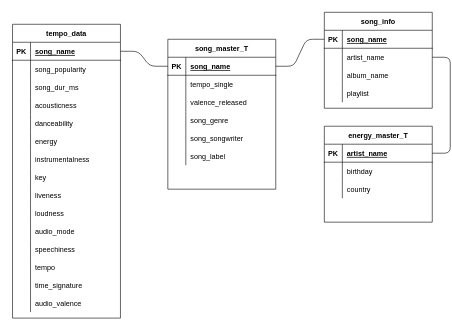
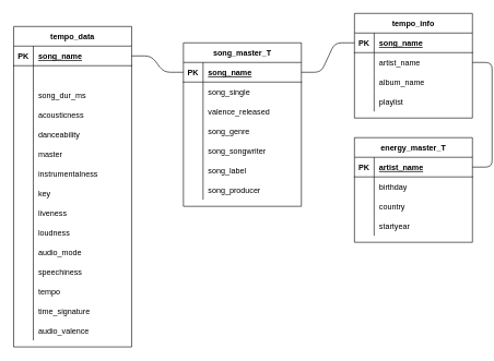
  <mxCell id="0" />
  <mxCell id="1" parent="0" />
  <mxCell id="2" value="tempo_data" style="shape=table;startSize=30;container=1;collapsible=1;childLayout=tableLayout;fixedRows=1;rowLines=0;fontStyle=1;align=center;resizeLast=1;" parent="1" vertex="1"><mxGeometry x="20" y="40" width="180" height="490" as="geometry" /></mxCell>
  <mxCell id="3" value="" style="shape=partialRectangle;collapsible=0;dropTarget=0;pointerEvents=0;fillColor=none;top=0;left=0;bottom=1;right=0;points=[[0,0.5],[1,0.5]];portConstraint=eastwest;" parent="2" vertex="1"><mxGeometry y="30" width="180" height="30" as="geometry" /></mxCell>
  <mxCell id="4" value="PK" style="shape=partialRectangle;connectable=0;fillColor=none;top=0;left=0;bottom=0;right=0;fontStyle=1;overflow=hidden;" parent="3" vertex="1"><mxGeometry width="30" height="30" as="geometry" /></mxCell>
  <mxCell id="5" value="song_name" style="shape=partialRectangle;connectable=0;fillColor=none;top=0;left=0;bottom=0;right=0;align=left;spacingLeft=6;fontStyle=5;overflow=hidden;" parent="3" vertex="1"><mxGeometry x="30" width="150" height="30" as="geometry" /></mxCell>
  <mxCell id="6" value="" style="shape=partialRectangle;collapsible=0;dropTarget=0;pointerEvents=0;fillColor=none;top=0;left=0;bottom=0;right=0;points=[[0,0.5],[1,0.5]];portConstraint=eastwest;" parent="2" vertex="1"><mxGeometry y="60" width="180" height="30" as="geometry" /></mxCell>
  <mxCell id="7" value="" style="shape=partialRectangle;connectable=0;fillColor=none;top=0;left=0;bottom=0;right=0;editable=1;overflow=hidden;" parent="6" vertex="1"><mxGeometry width="30" height="30" as="geometry" /></mxCell>
- <mxCell id="8" value="song_popularity" style="shape=partialRectangle;connectable=0;fillColor=none;top=0;left=0;bottom=0;right=0;align=left;spacingLeft=6;overflow=hidden;" parent="6" vertex="1"><mxGeometry x="30" width="150" height="30" as="geometry" /></mxCell>
  <mxCell id="9" value="" style="shape=partialRectangle;collapsible=0;dropTarget=0;pointerEvents=0;fillColor=none;top=0;left=0;bottom=0;right=0;points=[[0,0.5],[1,0.5]];portConstraint=eastwest;" parent="2" vertex="1"><mxGeometry y="90" width="180" height="30" as="geometry" /></mxCell>
  <mxCell id="10" value="" style="shape=partialRectangle;connectable=0;fillColor=none;top=0;left=0;bottom=0;right=0;editable=1;overflow=hidden;" parent="9" vertex="1"><mxGeometry width="30" height="30" as="geometry" /></mxCell>
  <mxCell id="11" value="song_dur_ms" style="shape=partialRectangle;connectable=0;fillColor=none;top=0;left=0;bottom=0;right=0;align=left;spacingLeft=6;overflow=hidden;" parent="9" vertex="1"><mxGeometry x="30" width="150" height="30" as="geometry" /></mxCell>
  <mxCell id="12" value="" style="shape=partialRectangle;collapsible=0;dropTarget=0;pointerEvents=0;fillColor=none;top=0;left=0;bottom=0;right=0;points=[[0,0.5],[1,0.5]];portConstraint=eastwest;" parent="2" vertex="1"><mxGeometry y="120" width="180" height="30" as="geometry" /></mxCell>
  <mxCell id="13" value="" style="shape=partialRectangle;connectable=0;fillColor=none;top=0;left=0;bottom=0;right=0;editable=1;overflow=hidden;" parent="12" vertex="1"><mxGeometry width="30" height="30" as="geometry" /></mxCell>
  <mxCell id="14" value="acousticness" style="shape=partialRectangle;connectable=0;fillColor=none;top=0;left=0;bottom=0;right=0;align=left;spacingLeft=6;overflow=hidden;" parent="12" vertex="1"><mxGeometry x="30" width="150" height="30" as="geometry" /></mxCell>
  <mxCell id="15" value="" style="shape=partialRectangle;collapsible=0;dropTarget=0;pointerEvents=0;fillColor=none;top=0;left=0;bottom=0;right=0;points=[[0,0.5],[1,0.5]];portConstraint=eastwest;" parent="2" vertex="1"><mxGeometry y="150" width="180" height="30" as="geometry" /></mxCell>
  <mxCell id="16" value="" style="shape=partialRectangle;connectable=0;fillColor=none;top=0;left=0;bottom=0;right=0;editable=1;overflow=hidden;" parent="15" vertex="1"><mxGeometry width="30" height="30" as="geometry" /></mxCell>
  <mxCell id="17" value="danceability" style="shape=partialRectangle;connectable=0;fillColor=none;top=0;left=0;bottom=0;right=0;align=left;spacingLeft=6;overflow=hidden;" parent="15" vertex="1"><mxGeometry x="30" width="150" height="30" as="geometry" /></mxCell>
  <mxCell id="18" value="" style="shape=partialRectangle;collapsible=0;dropTarget=0;pointerEvents=0;fillColor=none;top=0;left=0;bottom=0;right=0;points=[[0,0.5],[1,0.5]];portConstraint=eastwest;" parent="2" vertex="1"><mxGeometry y="180" width="180" height="30" as="geometry" /></mxCell>
  <mxCell id="19" value="" style="shape=partialRectangle;connectable=0;fillColor=none;top=0;left=0;bottom=0;right=0;editable=1;overflow=hidden;" parent="18" vertex="1"><mxGeometry width="30" height="30" as="geometry" /></mxCell>
- <mxCell id="20" value="energy" style="shape=partialRectangle;connectable=0;fillColor=none;top=0;left=0;bottom=0;right=0;align=left;spacingLeft=6;overflow=hidden;" parent="18" vertex="1"><mxGeometry x="30" width="150" height="30" as="geometry" /></mxCell>
+ <mxCell id="20" value="master" style="shape=partialRectangle;connectable=0;fillColor=none;top=0;left=0;bottom=0;right=0;align=left;spacingLeft=6;overflow=hidden;" parent="18" vertex="1"><mxGeometry x="30" width="150" height="30" as="geometry" /></mxCell>
  <mxCell id="21" value="" style="shape=partialRectangle;collapsible=0;dropTarget=0;pointerEvents=0;fillColor=none;top=0;left=0;bottom=0;right=0;points=[[0,0.5],[1,0.5]];portConstraint=eastwest;" parent="2" vertex="1"><mxGeometry y="210" width="180" height="30" as="geometry" /></mxCell>
  <mxCell id="22" value="" style="shape=partialRectangle;connectable=0;fillColor=none;top=0;left=0;bottom=0;right=0;editable=1;overflow=hidden;" parent="21" vertex="1"><mxGeometry width="30" height="30" as="geometry" /></mxCell>
  <mxCell id="23" value="instrumentalness" style="shape=partialRectangle;connectable=0;fillColor=none;top=0;left=0;bottom=0;right=0;align=left;spacingLeft=6;overflow=hidden;" parent="21" vertex="1"><mxGeometry x="30" width="150" height="30" as="geometry" /></mxCell>
  <mxCell id="24" value="" style="shape=partialRectangle;collapsible=0;dropTarget=0;pointerEvents=0;fillColor=none;top=0;left=0;bottom=0;right=0;points=[[0,0.5],[1,0.5]];portConstraint=eastwest;" parent="2" vertex="1"><mxGeometry y="240" width="180" height="30" as="geometry" /></mxCell>
  <mxCell id="25" value="" style="shape=partialRectangle;connectable=0;fillColor=none;top=0;left=0;bottom=0;right=0;editable=1;overflow=hidden;" parent="24" vertex="1"><mxGeometry width="30" height="30" as="geometry" /></mxCell>
  <mxCell id="26" value="key" style="shape=partialRectangle;connectable=0;fillColor=none;top=0;left=0;bottom=0;right=0;align=left;spacingLeft=6;overflow=hidden;" parent="24" vertex="1"><mxGeometry x="30" width="150" height="30" as="geometry" /></mxCell>
  <mxCell id="27" value="" style="shape=partialRectangle;collapsible=0;dropTarget=0;pointerEvents=0;fillColor=none;top=0;left=0;bottom=0;right=0;points=[[0,0.5],[1,0.5]];portConstraint=eastwest;" parent="2" vertex="1"><mxGeometry y="270" width="180" height="30" as="geometry" /></mxCell>
  <mxCell id="28" value="" style="shape=partialRectangle;connectable=0;fillColor=none;top=0;left=0;bottom=0;right=0;editable=1;overflow=hidden;" parent="27" vertex="1"><mxGeometry width="30" height="30" as="geometry" /></mxCell>
  <mxCell id="29" value="liveness" style="shape=partialRectangle;connectable=0;fillColor=none;top=0;left=0;bottom=0;right=0;align=left;spacingLeft=6;overflow=hidden;" parent="27" vertex="1"><mxGeometry x="30" width="150" height="30" as="geometry" /></mxCell>
  <mxCell id="30" value="" style="shape=partialRectangle;collapsible=0;dropTarget=0;pointerEvents=0;fillColor=none;top=0;left=0;bottom=0;right=0;points=[[0,0.5],[1,0.5]];portConstraint=eastwest;" parent="2" vertex="1"><mxGeometry y="300" width="180" height="30" as="geometry" /></mxCell>
  <mxCell id="31" value="" style="shape=partialRectangle;connectable=0;fillColor=none;top=0;left=0;bottom=0;right=0;editable=1;overflow=hidden;" parent="30" vertex="1"><mxGeometry width="30" height="30" as="geometry" /></mxCell>
  <mxCell id="32" value="loudness" style="shape=partialRectangle;connectable=0;fillColor=none;top=0;left=0;bottom=0;right=0;align=left;spacingLeft=6;overflow=hidden;" parent="30" vertex="1"><mxGeometry x="30" width="150" height="30" as="geometry" /></mxCell>
  <mxCell id="33" value="" style="shape=partialRectangle;collapsible=0;dropTarget=0;pointerEvents=0;fillColor=none;top=0;left=0;bottom=0;right=0;points=[[0,0.5],[1,0.5]];portConstraint=eastwest;" parent="2" vertex="1"><mxGeometry y="330" width="180" height="30" as="geometry" /></mxCell>
  <mxCell id="34" value="" style="shape=partialRectangle;connectable=0;fillColor=none;top=0;left=0;bottom=0;right=0;editable=1;overflow=hidden;" parent="33" vertex="1"><mxGeometry width="30" height="30" as="geometry" /></mxCell>
  <mxCell id="35" value="audio_mode" style="shape=partialRectangle;connectable=0;fillColor=none;top=0;left=0;bottom=0;right=0;align=left;spacingLeft=6;overflow=hidden;" parent="33" vertex="1"><mxGeometry x="30" width="150" height="30" as="geometry" /></mxCell>
  <mxCell id="36" value="" style="shape=partialRectangle;collapsible=0;dropTarget=0;pointerEvents=0;fillColor=none;top=0;left=0;bottom=0;right=0;points=[[0,0.5],[1,0.5]];portConstraint=eastwest;" parent="2" vertex="1"><mxGeometry y="360" width="180" height="30" as="geometry" /></mxCell>
  <mxCell id="37" value="" style="shape=partialRectangle;connectable=0;fillColor=none;top=0;left=0;bottom=0;right=0;editable=1;overflow=hidden;" parent="36" vertex="1"><mxGeometry width="30" height="30" as="geometry" /></mxCell>
  <mxCell id="38" value="speechiness" style="shape=partialRectangle;connectable=0;fillColor=none;top=0;left=0;bottom=0;right=0;align=left;spacingLeft=6;overflow=hidden;" parent="36" vertex="1"><mxGeometry x="30" width="150" height="30" as="geometry" /></mxCell>
  <mxCell id="39" value="" style="shape=partialRectangle;collapsible=0;dropTarget=0;pointerEvents=0;fillColor=none;top=0;left=0;bottom=0;right=0;points=[[0,0.5],[1,0.5]];portConstraint=eastwest;" parent="2" vertex="1"><mxGeometry y="390" width="180" height="30" as="geometry" /></mxCell>
  <mxCell id="40" value="" style="shape=partialRectangle;connectable=0;fillColor=none;top=0;left=0;bottom=0;right=0;editable=1;overflow=hidden;" parent="39" vertex="1"><mxGeometry width="30" height="30" as="geometry" /></mxCell>
  <mxCell id="41" value="tempo" style="shape=partialRectangle;connectable=0;fillColor=none;top=0;left=0;bottom=0;right=0;align=left;spacingLeft=6;overflow=hidden;" parent="39" vertex="1"><mxGeometry x="30" width="150" height="30" as="geometry" /></mxCell>
  <mxCell id="42" value="" style="shape=partialRectangle;collapsible=0;dropTarget=0;pointerEvents=0;fillColor=none;top=0;left=0;bottom=0;right=0;points=[[0,0.5],[1,0.5]];portConstraint=eastwest;" parent="2" vertex="1"><mxGeometry y="420" width="180" height="30" as="geometry" /></mxCell>
  <mxCell id="43" value="" style="shape=partialRectangle;connectable=0;fillColor=none;top=0;left=0;bottom=0;right=0;editable=1;overflow=hidden;" parent="42" vertex="1"><mxGeometry width="30" height="30" as="geometry" /></mxCell>
  <mxCell id="44" value="time_signature" style="shape=partialRectangle;connectable=0;fillColor=none;top=0;left=0;bottom=0;right=0;align=left;spacingLeft=6;overflow=hidden;" parent="42" vertex="1"><mxGeometry x="30" width="150" height="30" as="geometry" /></mxCell>
  <mxCell id="45" value="" style="shape=partialRectangle;collapsible=0;dropTarget=0;pointerEvents=0;fillColor=none;top=0;left=0;bottom=0;right=0;points=[[0,0.5],[1,0.5]];portConstraint=eastwest;" parent="2" vertex="1"><mxGeometry y="450" width="180" height="30" as="geometry" /></mxCell>
  <mxCell id="46" value="" style="shape=partialRectangle;connectable=0;fillColor=none;top=0;left=0;bottom=0;right=0;editable=1;overflow=hidden;" parent="45" vertex="1"><mxGeometry width="30" height="30" as="geometry" /></mxCell>
  <mxCell id="47" value="audio_valence" style="shape=partialRectangle;connectable=0;fillColor=none;top=0;left=0;bottom=0;right=0;align=left;spacingLeft=6;overflow=hidden;" parent="45" vertex="1"><mxGeometry x="30" width="150" height="30" as="geometry" /></mxCell>
- <mxCell id="48" value="song_info" style="shape=table;startSize=30;container=1;collapsible=1;childLayout=tableLayout;fixedRows=1;rowLines=0;fontStyle=1;align=center;resizeLast=1;" parent="1" vertex="1"><mxGeometry x="540" y="20" width="180" height="160" as="geometry" /></mxCell>
+ <mxCell id="48" value="tempo_info" style="shape=table;startSize=30;container=1;collapsible=1;childLayout=tableLayout;fixedRows=1;rowLines=0;fontStyle=1;align=center;resizeLast=1;" parent="1" vertex="1"><mxGeometry x="540" y="20" width="180" height="160" as="geometry" /></mxCell>
  <mxCell id="49" value="" style="shape=partialRectangle;collapsible=0;dropTarget=0;pointerEvents=0;fillColor=none;top=0;left=0;bottom=1;right=0;points=[[0,0.5],[1,0.5]];portConstraint=eastwest;" parent="48" vertex="1"><mxGeometry y="30" width="180" height="30" as="geometry" /></mxCell>
  <mxCell id="50" value="PK" style="shape=partialRectangle;connectable=0;fillColor=none;top=0;left=0;bottom=0;right=0;fontStyle=1;overflow=hidden;" parent="49" vertex="1"><mxGeometry width="30" height="30" as="geometry" /></mxCell>
  <mxCell id="51" value="song_name" style="shape=partialRectangle;connectable=0;fillColor=none;top=0;left=0;bottom=0;right=0;align=left;spacingLeft=6;fontStyle=5;overflow=hidden;" parent="49" vertex="1"><mxGeometry x="30" width="150" height="30" as="geometry" /></mxCell>
  <mxCell id="52" value="" style="shape=partialRectangle;collapsible=0;dropTarget=0;pointerEvents=0;fillColor=none;top=0;left=0;bottom=0;right=0;points=[[0,0.5],[1,0.5]];portConstraint=eastwest;" parent="48" vertex="1"><mxGeometry y="60" width="180" height="30" as="geometry" /></mxCell>
  <mxCell id="53" value="" style="shape=partialRectangle;connectable=0;fillColor=none;top=0;left=0;bottom=0;right=0;editable=1;overflow=hidden;" parent="52" vertex="1"><mxGeometry width="30" height="30" as="geometry" /></mxCell>
  <mxCell id="54" value="artist_name" style="shape=partialRectangle;connectable=0;fillColor=none;top=0;left=0;bottom=0;right=0;align=left;spacingLeft=6;overflow=hidden;" parent="52" vertex="1"><mxGeometry x="30" width="150" height="30" as="geometry" /></mxCell>
  <mxCell id="55" value="" style="shape=partialRectangle;collapsible=0;dropTarget=0;pointerEvents=0;fillColor=none;top=0;left=0;bottom=0;right=0;points=[[0,0.5],[1,0.5]];portConstraint=eastwest;" vertex="1" parent="48"><mxGeometry y="90" width="180" height="30" as="geometry" /></mxCell>
  <mxCell id="56" value="" style="shape=partialRectangle;connectable=0;fillColor=none;top=0;left=0;bottom=0;right=0;editable=1;overflow=hidden;" vertex="1" parent="55"><mxGeometry width="30" height="30" as="geometry" /></mxCell>
  <mxCell id="57" value="album_name" style="shape=partialRectangle;connectable=0;fillColor=none;top=0;left=0;bottom=0;right=0;align=left;spacingLeft=6;overflow=hidden;" vertex="1" parent="55"><mxGeometry x="30" width="150" height="30" as="geometry" /></mxCell>
  <mxCell id="58" value="" style="shape=partialRectangle;collapsible=0;dropTarget=0;pointerEvents=0;fillColor=none;top=0;left=0;bottom=0;right=0;points=[[0,0.5],[1,0.5]];portConstraint=eastwest;" vertex="1" parent="48"><mxGeometry y="120" width="180" height="30" as="geometry" /></mxCell>
  <mxCell id="59" value="" style="shape=partialRectangle;connectable=0;fillColor=none;top=0;left=0;bottom=0;right=0;editable=1;overflow=hidden;" vertex="1" parent="58"><mxGeometry width="30" height="30" as="geometry" /></mxCell>
  <mxCell id="60" value="playlist" style="shape=partialRectangle;connectable=0;fillColor=none;top=0;left=0;bottom=0;right=0;align=left;spacingLeft=6;overflow=hidden;" vertex="1" parent="58"><mxGeometry x="30" width="150" height="30" as="geometry" /></mxCell>
  <mxCell id="61" value="song_master_T" style="shape=table;startSize=30;container=1;collapsible=1;childLayout=tableLayout;fixedRows=1;rowLines=0;fontStyle=1;align=center;resizeLast=1;" parent="1" vertex="1"><mxGeometry x="279" y="65" width="180" height="250" as="geometry" /></mxCell>
  <mxCell id="62" value="" style="shape=partialRectangle;collapsible=0;dropTarget=0;pointerEvents=0;fillColor=none;top=0;left=0;bottom=1;right=0;points=[[0,0.5],[1,0.5]];portConstraint=eastwest;" parent="61" vertex="1"><mxGeometry y="30" width="180" height="30" as="geometry" /></mxCell>
  <mxCell id="63" value="PK" style="shape=partialRectangle;connectable=0;fillColor=none;top=0;left=0;bottom=0;right=0;fontStyle=1;overflow=hidden;" parent="62" vertex="1"><mxGeometry width="30" height="30" as="geometry" /></mxCell>
  <mxCell id="64" value="song_name" style="shape=partialRectangle;connectable=0;fillColor=none;top=0;left=0;bottom=0;right=0;align=left;spacingLeft=6;fontStyle=5;overflow=hidden;" parent="62" vertex="1"><mxGeometry x="30" width="150" height="30" as="geometry" /></mxCell>
  <mxCell id="65" value="" style="shape=partialRectangle;collapsible=0;dropTarget=0;pointerEvents=0;fillColor=none;top=0;left=0;bottom=0;right=0;points=[[0,0.5],[1,0.5]];portConstraint=eastwest;" parent="61" vertex="1"><mxGeometry y="60" width="180" height="30" as="geometry" /></mxCell>
  <mxCell id="66" value="" style="shape=partialRectangle;connectable=0;fillColor=none;top=0;left=0;bottom=0;right=0;editable=1;overflow=hidden;" parent="65" vertex="1"><mxGeometry width="30" height="30" as="geometry" /></mxCell>
- <mxCell id="67" value="tempo_single" style="shape=partialRectangle;connectable=0;fillColor=none;top=0;left=0;bottom=0;right=0;align=left;spacingLeft=6;overflow=hidden;" parent="65" vertex="1"><mxGeometry x="30" width="150" height="30" as="geometry" /></mxCell>
+ <mxCell id="67" value="song_single" style="shape=partialRectangle;connectable=0;fillColor=none;top=0;left=0;bottom=0;right=0;align=left;spacingLeft=6;overflow=hidden;" parent="65" vertex="1"><mxGeometry x="30" width="150" height="30" as="geometry" /></mxCell>
  <mxCell id="68" value="" style="shape=partialRectangle;collapsible=0;dropTarget=0;pointerEvents=0;fillColor=none;top=0;left=0;bottom=0;right=0;points=[[0,0.5],[1,0.5]];portConstraint=eastwest;" parent="61" vertex="1"><mxGeometry y="90" width="180" height="30" as="geometry" /></mxCell>
  <mxCell id="69" value="" style="shape=partialRectangle;connectable=0;fillColor=none;top=0;left=0;bottom=0;right=0;editable=1;overflow=hidden;" parent="68" vertex="1"><mxGeometry width="30" height="30" as="geometry" /></mxCell>
  <mxCell id="70" value="valence_released" style="shape=partialRectangle;connectable=0;fillColor=none;top=0;left=0;bottom=0;right=0;align=left;spacingLeft=6;overflow=hidden;" parent="68" vertex="1"><mxGeometry x="30" width="150" height="30" as="geometry" /></mxCell>
  <mxCell id="71" value="" style="shape=partialRectangle;collapsible=0;dropTarget=0;pointerEvents=0;fillColor=none;top=0;left=0;bottom=0;right=0;points=[[0,0.5],[1,0.5]];portConstraint=eastwest;" parent="61" vertex="1"><mxGeometry y="120" width="180" height="30" as="geometry" /></mxCell>
  <mxCell id="72" value="" style="shape=partialRectangle;connectable=0;fillColor=none;top=0;left=0;bottom=0;right=0;editable=1;overflow=hidden;" parent="71" vertex="1"><mxGeometry width="30" height="30" as="geometry" /></mxCell>
  <mxCell id="73" value="song_genre" style="shape=partialRectangle;connectable=0;fillColor=none;top=0;left=0;bottom=0;right=0;align=left;spacingLeft=6;overflow=hidden;" parent="71" vertex="1"><mxGeometry x="30" width="150" height="30" as="geometry" /></mxCell>
  <mxCell id="74" value="" style="shape=partialRectangle;collapsible=0;dropTarget=0;pointerEvents=0;fillColor=none;top=0;left=0;bottom=0;right=0;points=[[0,0.5],[1,0.5]];portConstraint=eastwest;" parent="61" vertex="1"><mxGeometry y="150" width="180" height="30" as="geometry" /></mxCell>
  <mxCell id="75" value="" style="shape=partialRectangle;connectable=0;fillColor=none;top=0;left=0;bottom=0;right=0;editable=1;overflow=hidden;" parent="74" vertex="1"><mxGeometry width="30" height="30" as="geometry" /></mxCell>
  <mxCell id="76" value="song_songwriter" style="shape=partialRectangle;connectable=0;fillColor=none;top=0;left=0;bottom=0;right=0;align=left;spacingLeft=6;overflow=hidden;" parent="74" vertex="1"><mxGeometry x="30" width="150" height="30" as="geometry" /></mxCell>
  <mxCell id="77" value="" style="shape=partialRectangle;collapsible=0;dropTarget=0;pointerEvents=0;fillColor=none;top=0;left=0;bottom=0;right=0;points=[[0,0.5],[1,0.5]];portConstraint=eastwest;" parent="61" vertex="1"><mxGeometry y="180" width="180" height="30" as="geometry" /></mxCell>
  <mxCell id="78" value="" style="shape=partialRectangle;connectable=0;fillColor=none;top=0;left=0;bottom=0;right=0;editable=1;overflow=hidden;" parent="77" vertex="1"><mxGeometry width="30" height="30" as="geometry" /></mxCell>
  <mxCell id="79" value="song_label" style="shape=partialRectangle;connectable=0;fillColor=none;top=0;left=0;bottom=0;right=0;align=left;spacingLeft=6;overflow=hidden;" parent="77" vertex="1"><mxGeometry x="30" width="150" height="30" as="geometry" /></mxCell>
  <mxCell id="80" value="" style="shape=partialRectangle;collapsible=0;dropTarget=0;pointerEvents=0;fillColor=none;top=0;left=0;bottom=0;right=0;points=[[0,0.5],[1,0.5]];portConstraint=eastwest;" parent="61" vertex="1"><mxGeometry y="210" width="180" height="30" as="geometry" /></mxCell>
  <mxCell id="81" value="" style="shape=partialRectangle;connectable=0;fillColor=none;top=0;left=0;bottom=0;right=0;editable=1;overflow=hidden;" parent="80" vertex="1"><mxGeometry width="30" height="30" as="geometry" /></mxCell>
+ <mxCell id="82" value="song_producer" style="shape=partialRectangle;connectable=0;fillColor=none;top=0;left=0;bottom=0;right=0;align=left;spacingLeft=6;overflow=hidden;" parent="80" vertex="1"><mxGeometry x="30" width="150" height="30" as="geometry" /></mxCell>
  <mxCell id="83" value="energy_master_T" style="shape=table;startSize=30;container=1;collapsible=1;childLayout=tableLayout;fixedRows=1;rowLines=0;fontStyle=1;align=center;resizeLast=1;" parent="1" vertex="1"><mxGeometry x="540" width="180" height="160" as="geometry" y="210" /></mxCell>
  <mxCell id="84" value="" style="shape=partialRectangle;collapsible=0;dropTarget=0;pointerEvents=0;fillColor=none;top=0;left=0;bottom=1;right=0;points=[[0,0.5],[1,0.5]];portConstraint=eastwest;" parent="83" vertex="1"><mxGeometry y="30" width="180" height="30" as="geometry" /></mxCell>
  <mxCell id="85" value="PK" style="shape=partialRectangle;connectable=0;fillColor=none;top=0;left=0;bottom=0;right=0;fontStyle=1;overflow=hidden;" parent="84" vertex="1"><mxGeometry width="30" height="30" as="geometry" /></mxCell>
  <mxCell id="86" value="artist_name" style="shape=partialRectangle;connectable=0;fillColor=none;top=0;left=0;bottom=0;right=0;align=left;spacingLeft=6;fontStyle=5;overflow=hidden;" parent="84" vertex="1"><mxGeometry x="30" width="150" height="30" as="geometry" /></mxCell>
  <mxCell id="87" value="" style="shape=partialRectangle;collapsible=0;dropTarget=0;pointerEvents=0;fillColor=none;top=0;left=0;bottom=0;right=0;points=[[0,0.5],[1,0.5]];portConstraint=eastwest;" parent="83" vertex="1"><mxGeometry y="60" width="180" height="30" as="geometry" /></mxCell>
  <mxCell id="88" value="" style="shape=partialRectangle;connectable=0;fillColor=none;top=0;left=0;bottom=0;right=0;editable=1;overflow=hidden;" parent="87" vertex="1"><mxGeometry width="30" height="30" as="geometry" /></mxCell>
  <mxCell id="89" value="birthday" style="shape=partialRectangle;connectable=0;fillColor=none;top=0;left=0;bottom=0;right=0;align=left;spacingLeft=6;overflow=hidden;" parent="87" vertex="1"><mxGeometry x="30" width="150" height="30" as="geometry" /></mxCell>
  <mxCell id="90" value="" style="shape=partialRectangle;collapsible=0;dropTarget=0;pointerEvents=0;fillColor=none;top=0;left=0;bottom=0;right=0;points=[[0,0.5],[1,0.5]];portConstraint=eastwest;" parent="83" vertex="1"><mxGeometry y="90" width="180" height="30" as="geometry" /></mxCell>
  <mxCell id="91" value="" style="shape=partialRectangle;connectable=0;fillColor=none;top=0;left=0;bottom=0;right=0;editable=1;overflow=hidden;" parent="90" vertex="1"><mxGeometry width="30" height="30" as="geometry" /></mxCell>
  <mxCell id="92" value="country" style="shape=partialRectangle;connectable=0;fillColor=none;top=0;left=0;bottom=0;right=0;align=left;spacingLeft=6;overflow=hidden;" parent="90" vertex="1"><mxGeometry x="30" width="150" height="30" as="geometry" /></mxCell>
  <mxCell id="93" value="" style="shape=partialRectangle;collapsible=0;dropTarget=0;pointerEvents=0;fillColor=none;top=0;left=0;bottom=0;right=0;points=[[0,0.5],[1,0.5]];portConstraint=eastwest;" parent="83" vertex="1"><mxGeometry y="120" width="180" height="30" as="geometry" /></mxCell>
  <mxCell id="94" value="" style="shape=partialRectangle;connectable=0;fillColor=none;top=0;left=0;bottom=0;right=0;editable=1;overflow=hidden;" parent="93" vertex="1"><mxGeometry width="30" height="30" as="geometry" /></mxCell>
+ <mxCell id="95" value="startyear" style="shape=partialRectangle;connectable=0;fillColor=none;top=0;left=0;bottom=0;right=0;align=left;spacingLeft=6;overflow=hidden;" parent="93" vertex="1"><mxGeometry x="30" width="150" height="30" as="geometry" /></mxCell>
  <mxCell id="96" value="" style="edgeStyle=entityRelationEdgeStyle;fontSize=12;html=1;endArrow=none;startArrow=none;entryX=1;entryY=0.5;entryDx=0;entryDy=0;endSize=12;startSize=12;startFill=0;endFill=0;" edge="1" parent="1" source="62" target="3"><mxGeometry width="100" height="100" relative="1" as="geometry"><mxPoint x="250" y="-10" as="sourcePoint" /><mxPoint x="350" y="-110" as="targetPoint" /></mxGeometry></mxCell>
  <mxCell id="97" value="" style="edgeStyle=entityRelationEdgeStyle;fontSize=12;html=1;endArrow=none;startArrow=none;entryX=1;entryY=0.5;entryDx=0;entryDy=0;endSize=12;startSize=12;exitX=0;exitY=0.5;exitDx=0;exitDy=0;startFill=0;endFill=0;" edge="1" parent="1" source="49" target="62"><mxGeometry width="100" height="100" relative="1" as="geometry"><mxPoint x="469" y="435" as="sourcePoint" /><mxPoint x="390" y="410" as="targetPoint" /></mxGeometry></mxCell>
  <mxCell id="98" value="" style="edgeStyle=entityRelationEdgeStyle;fontSize=12;html=1;endArrow=none;startArrow=none;entryX=1;entryY=0.5;entryDx=0;entryDy=0;endSize=12;startSize=12;startFill=0;endFill=0;" edge="1" parent="1" source="84" target="52"><mxGeometry width="100" height="100" relative="1" as="geometry"><mxPoint x="451" y="410" as="sourcePoint" /><mxPoint x="370" y="455" as="targetPoint" /></mxGeometry></mxCell>
